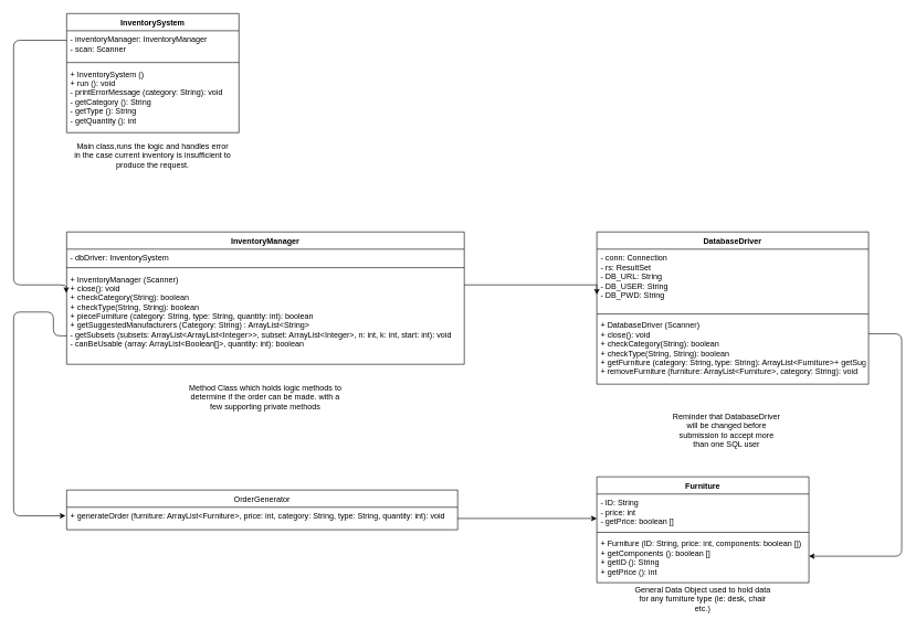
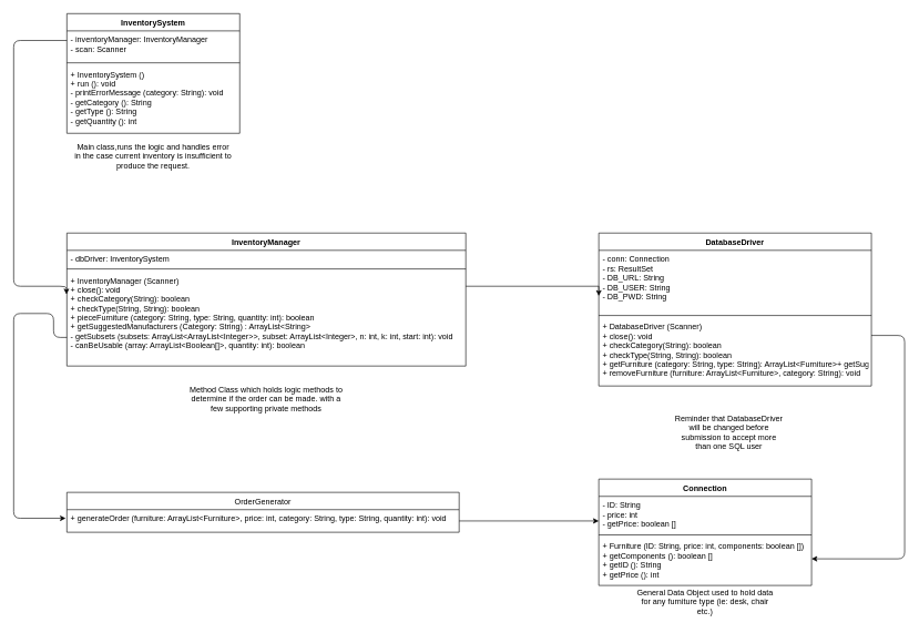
  <mxCell id="0" />
  <mxCell id="1" parent="0" />
- <mxCell id="2" value="Furniture" style="swimlane;fontStyle=1;align=center;verticalAlign=top;childLayout=stackLayout;horizontal=1;startSize=26;horizontalStack=0;resizeParent=1;resizeParentMax=0;resizeLast=0;collapsible=1;marginBottom=0;" parent="1" vertex="1"><mxGeometry x="900" y="720" width="320" height="160" as="geometry" /></mxCell>
+ <mxCell id="2" value="Connection" style="swimlane;fontStyle=1;align=center;verticalAlign=top;childLayout=stackLayout;horizontal=1;startSize=26;horizontalStack=0;resizeParent=1;resizeParentMax=0;resizeLast=0;collapsible=1;marginBottom=0;" parent="1" vertex="1"><mxGeometry x="900" y="720" width="320" height="160" as="geometry" /></mxCell>
  <mxCell id="3" value="- ID: String&#10;- price: int&#10;- getPrice: boolean []&#10;" style="text;strokeColor=none;fillColor=none;align=left;verticalAlign=top;spacingLeft=4;spacingRight=4;overflow=hidden;rotatable=0;points=[[0,0.5],[1,0.5]];portConstraint=eastwest;" parent="2" vertex="1"><mxGeometry y="26" width="320" height="54" as="geometry" /></mxCell>
  <mxCell id="4" value="" style="line;strokeWidth=1;fillColor=none;align=left;verticalAlign=middle;spacingTop=-1;spacingLeft=3;spacingRight=3;rotatable=0;labelPosition=right;points=[];portConstraint=eastwest;" parent="2" vertex="1"><mxGeometry y="80" width="320" height="8" as="geometry" /></mxCell>
  <mxCell id="5" value="+ Furniture (ID: String, price: int, components: boolean [])&#10;+ getComponents (): boolean []&#10;+ getID (): String&#10;+ getPrice (): int&#10;&#10;" style="text;strokeColor=none;fillColor=none;align=left;verticalAlign=top;spacingLeft=4;spacingRight=4;overflow=hidden;rotatable=0;points=[[0,0.5],[1,0.5]];portConstraint=eastwest;" parent="2" vertex="1"><mxGeometry y="88" width="320" height="72" as="geometry" /></mxCell>
  <mxCell id="6" value="DatabaseDriver" style="swimlane;fontStyle=1;align=center;verticalAlign=top;childLayout=stackLayout;horizontal=1;startSize=26;horizontalStack=0;resizeParent=1;resizeParentMax=0;resizeLast=0;collapsible=1;marginBottom=0;" parent="1" vertex="1"><mxGeometry x="900" y="350" width="410" height="230" as="geometry" /></mxCell>
  <mxCell id="7" value="- conn: Connection&#10;- rs: ResultSet&#10; - DB_URL: String&#10;- DB_USER: String&#10;- DB_PWD: String&#10;&#10;&#10;" style="text;strokeColor=none;fillColor=none;align=left;verticalAlign=top;spacingLeft=4;spacingRight=4;overflow=hidden;rotatable=0;points=[[0,0.5],[1,0.5]];portConstraint=eastwest;fontStyle=0" parent="6" vertex="1"><mxGeometry y="26" width="410" height="94" as="geometry" /></mxCell>
  <mxCell id="8" value="" style="line;strokeWidth=1;fillColor=none;align=left;verticalAlign=middle;spacingTop=-1;spacingLeft=3;spacingRight=3;rotatable=0;labelPosition=right;points=[];portConstraint=eastwest;" parent="6" vertex="1"><mxGeometry y="120" width="410" height="8" as="geometry" /></mxCell>
  <mxCell id="9" value="+ DatabaseDriver (Scanner)&#10;+ close(): void&#10;+ checkCategory(String): boolean&#10;+ checkType(String, String): boolean&#10;+ getFurniture (category: String, type: String): ArrayList&lt;Furniture&gt;+ getSuggestedManufactures (category: String): ArrayList&lt;String&gt;&#10;+ removeFurniture (furniture: ArrayList&lt;Furniture&gt;, category: String): void&#10;" style="text;strokeColor=none;fillColor=none;align=left;verticalAlign=top;spacingLeft=4;spacingRight=4;overflow=hidden;rotatable=0;points=[[0,0.5],[1,0.5]];portConstraint=eastwest;" parent="6" vertex="1"><mxGeometry y="128" width="410" height="102" as="geometry" /></mxCell>
  <mxCell id="10" value="Reminder that DatabaseDriver will be changed before submission to accept more than one SQL user" style="text;html=1;strokeColor=none;fillColor=none;align=center;verticalAlign=middle;whiteSpace=wrap;rounded=0;" parent="1" vertex="1"><mxGeometry x="1011" y="610" width="170" height="80" as="geometry" /></mxCell>
  <mxCell id="11" value="General Data Object used to hold data for any furniture type (ie: desk, chair etc.)" style="text;html=1;strokeColor=none;fillColor=none;align=center;verticalAlign=middle;whiteSpace=wrap;rounded=0;" parent="1" vertex="1"><mxGeometry x="950" y="880" width="220" height="50" as="geometry" /></mxCell>
  <mxCell id="12" value="OrderGenerator" style="swimlane;fontStyle=0;childLayout=stackLayout;horizontal=1;startSize=26;fillColor=none;horizontalStack=0;resizeParent=1;resizeParentMax=0;resizeLast=0;collapsible=1;marginBottom=0;" parent="1" vertex="1"><mxGeometry x="100" y="740" width="590" height="60" as="geometry" /></mxCell>
  <mxCell id="13" value="+ generateOrder (furniture: ArrayList&lt;Furniture&gt;, price: int, category: String, type: String, quantity: int): void" style="text;strokeColor=none;fillColor=none;align=left;verticalAlign=top;spacingLeft=4;spacingRight=4;overflow=hidden;rotatable=0;points=[[0,0.5],[1,0.5]];portConstraint=eastwest;" parent="12" vertex="1"><mxGeometry y="26" width="590" height="34" as="geometry" /></mxCell>
  <mxCell id="14" value="InventorySystem" style="swimlane;fontStyle=1;align=center;verticalAlign=top;childLayout=stackLayout;horizontal=1;startSize=26;horizontalStack=0;resizeParent=1;resizeParentMax=0;resizeLast=0;collapsible=1;marginBottom=0;" parent="1" vertex="1"><mxGeometry x="100" y="20" width="260" height="180" as="geometry" /></mxCell>
  <mxCell id="15" value="- inventoryManager: InventoryManager&#10;- scan: Scanner&#10;" style="text;strokeColor=none;fillColor=none;align=left;verticalAlign=top;spacingLeft=4;spacingRight=4;overflow=hidden;rotatable=0;points=[[0,0.5],[1,0.5]];portConstraint=eastwest;" parent="14" vertex="1"><mxGeometry y="26" width="260" height="44" as="geometry" /></mxCell>
  <mxCell id="16" value="" style="line;strokeWidth=1;fillColor=none;align=left;verticalAlign=middle;spacingTop=-1;spacingLeft=3;spacingRight=3;rotatable=0;labelPosition=right;points=[];portConstraint=eastwest;" parent="14" vertex="1"><mxGeometry y="70" width="260" height="8" as="geometry" /></mxCell>
  <mxCell id="17" value="+ InventorySystem ()&#10;+ run (): void&#10;- printErrorMessage (category: String): void&#10;- getCategory (): String&#10;- getType (): String&#10;- getQuantity (): int&#10;" style="text;strokeColor=none;fillColor=none;align=left;verticalAlign=top;spacingLeft=4;spacingRight=4;overflow=hidden;rotatable=0;points=[[0,0.5],[1,0.5]];portConstraint=eastwest;" parent="14" vertex="1"><mxGeometry y="78" width="260" height="102" as="geometry" /></mxCell>
  <mxCell id="18" value="Main class,runs the logic and handles error in the case current inventory is insufficient to produce the request." style="text;html=1;strokeColor=none;fillColor=none;align=center;verticalAlign=middle;whiteSpace=wrap;rounded=0;" parent="1" vertex="1"><mxGeometry x="110" y="200" width="240" height="70" as="geometry" /></mxCell>
  <mxCell id="19" value="InventoryManager" style="swimlane;fontStyle=1;align=center;verticalAlign=top;childLayout=stackLayout;horizontal=1;startSize=26;horizontalStack=0;resizeParent=1;resizeParentMax=0;resizeLast=0;collapsible=1;marginBottom=0;" parent="1" vertex="1"><mxGeometry x="100" y="350" width="600" height="200" as="geometry" /></mxCell>
  <mxCell id="20" value="- dbDriver: InventorySystem" style="text;strokeColor=none;fillColor=none;align=left;verticalAlign=top;spacingLeft=4;spacingRight=4;overflow=hidden;rotatable=0;points=[[0,0.5],[1,0.5]];portConstraint=eastwest;" parent="19" vertex="1"><mxGeometry y="26" width="600" height="24" as="geometry" /></mxCell>
  <mxCell id="21" value="" style="line;strokeWidth=1;fillColor=none;align=left;verticalAlign=middle;spacingTop=-1;spacingLeft=3;spacingRight=3;rotatable=0;labelPosition=right;points=[];portConstraint=eastwest;" parent="19" vertex="1"><mxGeometry y="50" width="600" height="8" as="geometry" /></mxCell>
  <mxCell id="22" value="+ InventoryManager (Scanner)&#10;+ close(): void&#10;+ checkCategory(String): boolean&#10;+ checkType(String, String): boolean&#10;+ pieceFurniture (category: String, type: String, quantity: int): boolean&#10;+ getSuggestedManufacturers (Category: String) : ArrayList&lt;String&gt;&#10;- getSubsets (subsets: ArrayList&lt;ArrayList&lt;Integer&gt;&gt;, subset: ArrayList&lt;Integer&gt;, n: int, k: int, start: int): void&#10;- canBeUsable (array: ArrayList&lt;Boolean[]&gt;, quantity: int): boolean&#10;&#10;&#10;" style="text;strokeColor=none;fillColor=none;align=left;verticalAlign=top;spacingLeft=4;spacingRight=4;overflow=hidden;rotatable=0;points=[[0,0.5],[1,0.5]];portConstraint=eastwest;" parent="19" vertex="1"><mxGeometry y="58" width="600" height="142" as="geometry" /></mxCell>
  <mxCell id="23" value="Method Class which holds logic methods to determine if the order can be made. with a few supporting private methods" style="text;html=1;strokeColor=none;fillColor=none;align=center;verticalAlign=middle;whiteSpace=wrap;rounded=0;" parent="1" vertex="1"><mxGeometry x="280" y="570" width="240" height="60" as="geometry" /></mxCell>
  <mxCell id="24" style="edgeStyle=orthogonalEdgeStyle;rounded=1;orthogonalLoop=1;jettySize=auto;html=1;exitX=0;exitY=0.327;exitDx=0;exitDy=0;exitPerimeter=0;entryX=-0.001;entryY=0.241;entryDx=0;entryDy=0;entryPerimeter=0;" parent="1" source="15" target="22" edge="1"><mxGeometry relative="1" as="geometry"><mxPoint x="80" y="430" as="targetPoint" /><Array as="points"><mxPoint x="20" y="60" /><mxPoint x="20" y="430" /></Array></mxGeometry></mxCell>
  <mxCell id="25" style="edgeStyle=orthogonalEdgeStyle;rounded=0;orthogonalLoop=1;jettySize=auto;html=1;entryX=0;entryY=0.685;entryDx=0;entryDy=0;entryPerimeter=0;" parent="1" source="13" target="3" edge="1"><mxGeometry relative="1" as="geometry"><mxPoint x="830" y="783" as="targetPoint" /><Array as="points" /></mxGeometry></mxCell>
  <mxCell id="26" style="edgeStyle=orthogonalEdgeStyle;rounded=0;orthogonalLoop=1;jettySize=auto;html=1;entryX=0;entryY=0.73;entryDx=0;entryDy=0;entryPerimeter=0;" parent="1" source="22" target="7" edge="1"><mxGeometry relative="1" as="geometry"><mxPoint x="859" y="430" as="targetPoint" /><Array as="points"><mxPoint x="650" y="430" /><mxPoint x="650" y="430" /></Array></mxGeometry></mxCell>
  <mxCell id="27" style="edgeStyle=orthogonalEdgeStyle;orthogonalLoop=1;jettySize=auto;html=1;entryX=1;entryY=0.444;entryDx=0;entryDy=0;entryPerimeter=0;rounded=1;" parent="1" source="9" target="5" edge="1"><mxGeometry relative="1" as="geometry"><mxPoint x="1140" y="850" as="targetPoint" /><Array as="points"><mxPoint x="1360" y="504" /><mxPoint x="1360" y="840" /></Array></mxGeometry></mxCell>
  <mxCell id="28" style="edgeStyle=orthogonalEdgeStyle;rounded=1;orthogonalLoop=1;jettySize=auto;html=1;entryX=-0.003;entryY=0.382;entryDx=0;entryDy=0;entryPerimeter=0;exitX=0;exitY=0.697;exitDx=0;exitDy=0;exitPerimeter=0;" parent="1" source="22" target="13" edge="1"><mxGeometry relative="1" as="geometry"><mxPoint x="90" y="780" as="targetPoint" /><mxPoint x="98" y="471" as="sourcePoint" /><Array as="points"><mxPoint x="80" y="471" /><mxPoint x="20" y="471" /><mxPoint x="20" y="779" /></Array></mxGeometry></mxCell>
